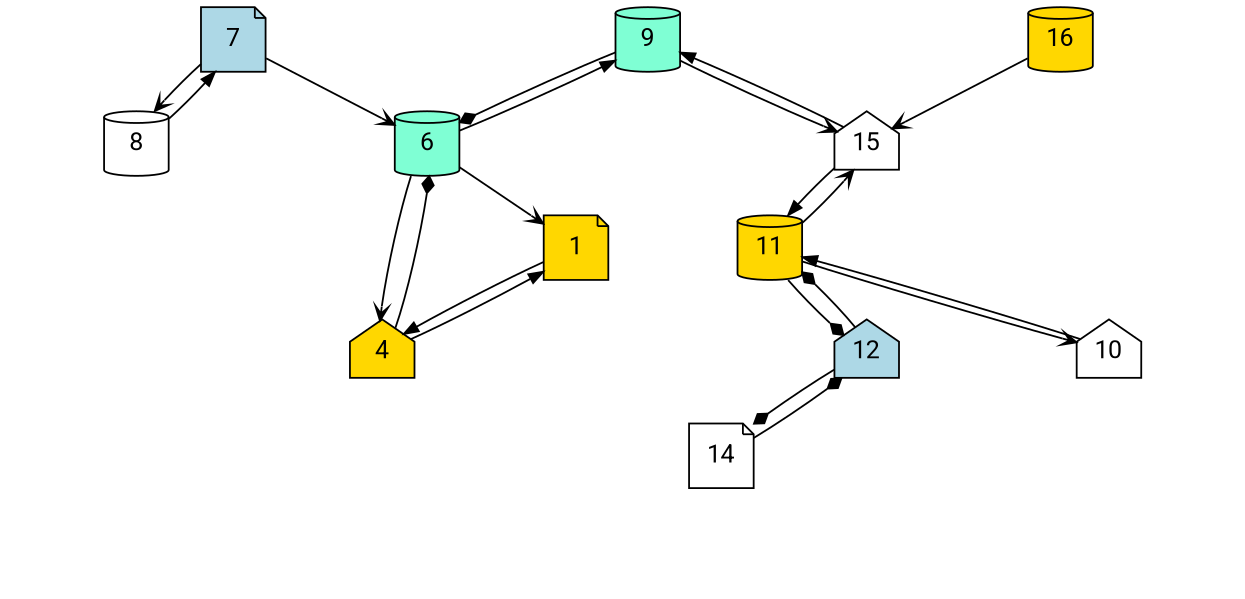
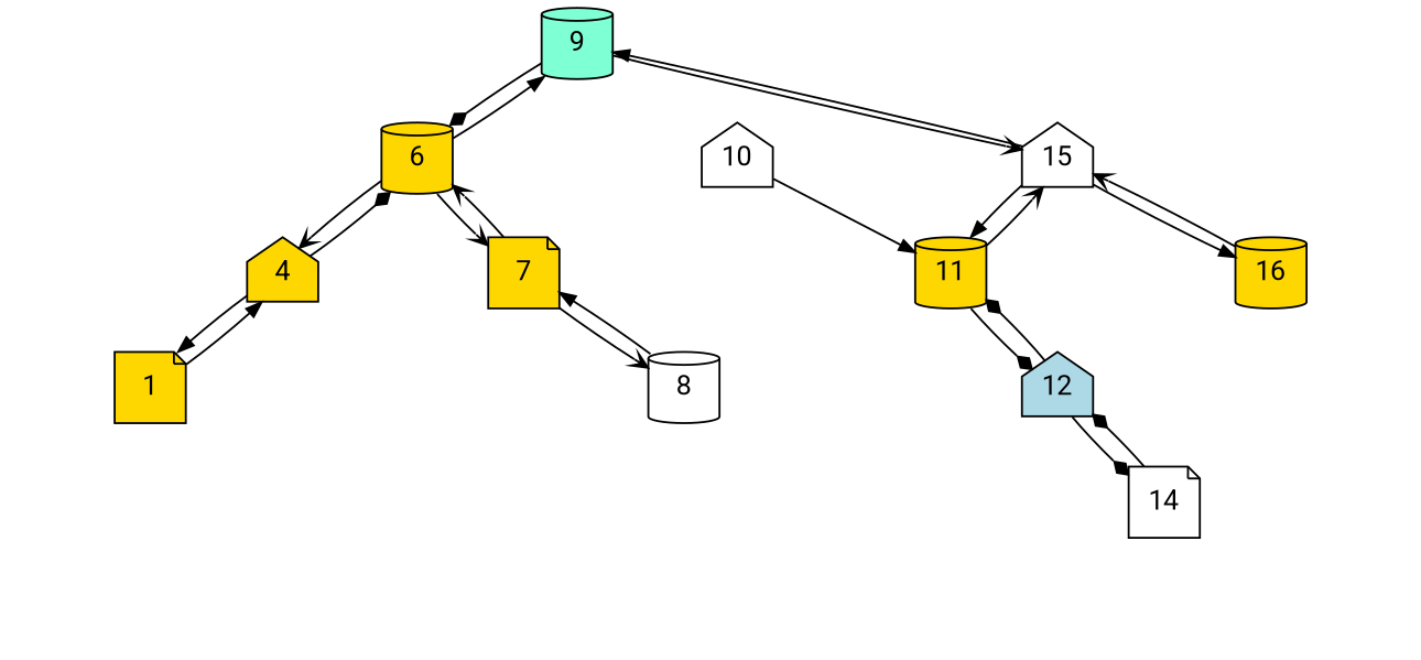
  digraph {
    fontname=Roboto
    nodesep=0.25
    ranksep=0.3
    splines=line
    node [fillcolor=lightblue fixedsize=true fontname=Roboto shape=circle style=invis]
    edge [arrowsize=0.8 color=black fontname=Roboto style=invis weight=5]
    n1 [fillcolor=aquamarine label=9 shape=cylinder style=filled width=0.5]
-   n2 [fillcolor=aquamarine label=6 shape=cylinder style=filled width=0.5]
+   n2 [fillcolor=gold label=6 shape=cylinder style=filled width=0.5]
    n3 [label=i12 width=0.5]
    n4 [fillcolor=white label=15 shape=house style=filled width=0.5]
    n5 [fillcolor=gold label=4 shape=house style=filled width=0.5]
    n6 [label=i6 width=0.5]
-   n7 [label=7 shape=note style=filled width=0.5]
+   n7 [fillcolor=gold label=7 shape=note style=filled width=0.5]
    n8 [fillcolor=gold label=11 shape=cylinder style=filled width=0.5]
    n9 [label=i22 width=0.5]
    n10 [fillcolor=gold label=16 shape=cylinder style=filled width=0.5]
    n11 [fillcolor=gold label=1 shape=note style=filled width=0.5]
    n12 [label=i4 width=0.5]
    n13 [label=i5 width=0.5]
    n14 [label=i7 width=0.5]
    n15 [label=i8 width=0.5]
    n16 [fillcolor=white label=8 shape=cylinder style=filled width=0.5]
    n17 [label=i1 width=0.5]
    n18 [label=i2 width=0.5]
    n19 [label=i3 width=0.5]
    n20 [label=i9 width=0.5]
    n21 [label=i10 width=0.5]
    n22 [label=i11 width=0.5]
    n23 [fillcolor=white label=10 shape=house style=filled width=0.5]
    n24 [label=i16 width=0.5]
    n25 [label=12 shape=house style=filled width=0.5]
    n26 [label=i23 width=0.5]
    n27 [label=i24 width=0.5]
    n28 [label=i25 width=0.5]
    n29 [label=i13 width=0.5]
    n30 [label=i14 width=0.5]
    n31 [label=i15 width=0.5]
    n32 [label=i17 width=0.5]
    n33 [label=i18 width=0.5]
    n34 [fillcolor=white label=14 shape=note style=filled width=0.5]
    n35 [label=i19 width=0.5]
    n36 [label=i20 width=0.5]
    n37 [label=i21 width=0.5]
    n1 -> n2 [arrowhead=diamond style="" weight=""]
    n1 -> n3
    n1 -> n4 [arrowhead=vee style="" weight=""]
    n2 -> n1 [arrowhead=normal style="" weight=""]
    n2 -> n5 [arrowhead=vee style="" weight=""]
    n2 -> n6
-   n2 -> n11 [arrowhead=vee style="" weight=""]
+   n2 -> n7 [arrowhead=vee style="" weight=""]
    n4 -> n1 [arrowhead=normal style="" weight=""]
    n4 -> n8 [arrowhead=normal style="" weight=""]
    n4 -> n9
+   n4 -> n10 [arrowhead=normal style="" weight=""]
    n5 -> n2 [arrowhead=diamond style="" weight=""]
    n5 -> n11 [arrowhead=normal style="" weight=""]
    n5 -> n12
    n5 -> n13
    n7 -> n2 [arrowhead=vee style="" weight=""]
    n7 -> n14
    n7 -> n15
    n7 -> n16 [arrowhead=vee style="" weight=""]
    n8 -> n4 [arrowhead=vee style="" weight=""]
-   n8 -> n23 [arrowhead=vee style="" weight=""]
    n8 -> n24
    n8 -> n25 [arrowhead=diamond style="" weight=""]
    n10 -> n4 [arrowhead=vee style="" weight=""]
    n10 -> n26
    n10 -> n27
    n10 -> n28
    n11 -> n5 [arrowhead=normal style="" weight=""]
    n11 -> n17
    n11 -> n18
    n11 -> n19
    n16 -> n7 [arrowhead=normal style="" weight=""]
    n16 -> n20
    n16 -> n21
    n16 -> n22
    n23 -> n8 [arrowhead=normal style="" weight=""]
    n23 -> n29
    n23 -> n30
    n23 -> n31
    n25 -> n8 [arrowhead=diamond style="" weight=""]
    n25 -> n32
    n25 -> n33
    n25 -> n34 [arrowhead=diamond style="" weight=""]
    n34 -> n25 [arrowhead=diamond style="" weight=""]
    n34 -> n35
    n34 -> n36
    n34 -> n37
  }
